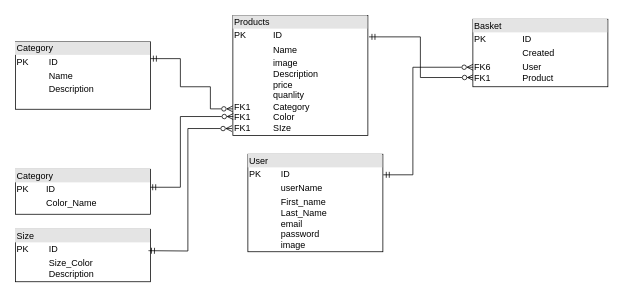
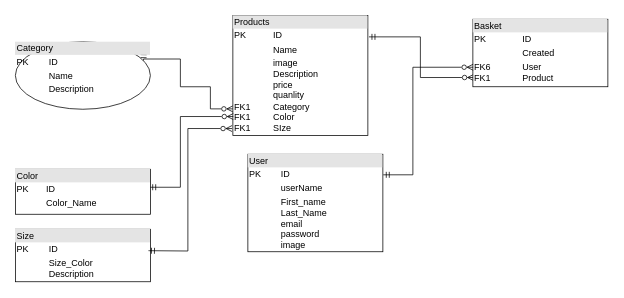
  <mxCell id="0" />
  <mxCell id="1" parent="0" />
  <mxCell id="2" style="edgeStyle=orthogonalEdgeStyle;rounded=0;orthogonalLoop=1;jettySize=auto;html=1;entryX=0;entryY=0.778;entryDx=0;entryDy=0;exitX=1;exitY=0.25;exitDx=0;exitDy=0;entryPerimeter=0;endArrow=ERzeroToMany;endFill=0;startArrow=ERmandOne;startFill=0;" edge="1" parent="1" source="8" target="4"><mxGeometry relative="1" as="geometry"><mxPoint x="210" y="87.5" as="sourcePoint" /><mxPoint x="278.56" y="143.24" as="targetPoint" /><Array as="points"><mxPoint x="240" y="78" /><mxPoint x="240" y="115" /><mxPoint x="280" y="115" /><mxPoint x="280" y="145" /><mxPoint x="310" y="145" /></Array></mxGeometry></mxCell>
  <mxCell id="3" value="" style="edgeStyle=orthogonalEdgeStyle;rounded=0;orthogonalLoop=1;jettySize=auto;html=1;entryX=0.005;entryY=0.863;entryDx=0;entryDy=0;entryPerimeter=0;endArrow=ERzeroToMany;endFill=0;startArrow=ERmandOne;startFill=0;exitX=1.008;exitY=0.178;exitDx=0;exitDy=0;exitPerimeter=0;" edge="1" parent="1" source="4" target="5"><mxGeometry relative="1" as="geometry" /></mxCell>
  <mxCell id="4" value="&lt;div style=&quot;box-sizing:border-box;width:100%;background:#e4e4e4;padding:2px;&quot;&gt;Products&lt;/div&gt;&lt;table style=&quot;width:100%;font-size:1em;&quot; cellpadding=&quot;2&quot; cellspacing=&quot;0&quot;&gt;&lt;tbody&gt;&lt;tr&gt;&lt;td&gt;PK&lt;br&gt;&lt;/td&gt;&lt;td&gt;ID&lt;br&gt;&lt;/td&gt;&lt;/tr&gt;&lt;tr&gt;&lt;td&gt;&lt;br&gt;&lt;/td&gt;&lt;td&gt;Name&lt;/td&gt;&lt;/tr&gt;&lt;tr&gt;&lt;td&gt;&lt;br&gt;&lt;br&gt;FK1&lt;br&gt;FK1&lt;br&gt;FK1&lt;/td&gt;&lt;td&gt;image&lt;br&gt;Description&lt;br&gt;price&lt;br&gt;quanlity&lt;br&gt;Category&lt;br&gt;Color&lt;br&gt;SIze&lt;br&gt;&lt;br&gt;&lt;br&gt;&lt;/td&gt;&lt;/tr&gt;&lt;/tbody&gt;&lt;/table&gt;" style="verticalAlign=top;align=left;overflow=fill;html=1;whiteSpace=wrap;" vertex="1" parent="1"><mxGeometry x="310" y="20" width="180" height="160" as="geometry" /></mxCell>
  <mxCell id="5" value="&lt;div style=&quot;box-sizing:border-box;width:100%;background:#e4e4e4;padding:2px;&quot;&gt;Basket&lt;/div&gt;&lt;table style=&quot;width:100%;font-size:1em;&quot; cellpadding=&quot;2&quot; cellspacing=&quot;0&quot;&gt;&lt;tbody&gt;&lt;tr&gt;&lt;td&gt;PK&lt;/td&gt;&lt;td&gt;ID&lt;/td&gt;&lt;/tr&gt;&lt;tr&gt;&lt;td&gt;&lt;br&gt;&lt;/td&gt;&lt;td&gt;Created&lt;/td&gt;&lt;/tr&gt;&lt;tr&gt;&lt;td&gt;FK6&lt;br&gt;FK1&lt;br&gt;&lt;/td&gt;&lt;td&gt;User&lt;br&gt;Product&lt;/td&gt;&lt;/tr&gt;&lt;/tbody&gt;&lt;/table&gt;" style="verticalAlign=top;align=left;overflow=fill;html=1;whiteSpace=wrap;" vertex="1" parent="1"><mxGeometry x="630" y="25" width="180" height="90" as="geometry" /></mxCell>
  <mxCell id="6" value="" style="edgeStyle=orthogonalEdgeStyle;rounded=0;orthogonalLoop=1;jettySize=auto;html=1;entryX=0.002;entryY=0.711;entryDx=0;entryDy=0;entryPerimeter=0;endArrow=ERzeroToMany;endFill=0;startArrow=ERmandOne;startFill=0;exitX=1.003;exitY=0.211;exitDx=0;exitDy=0;exitPerimeter=0;" edge="1" parent="1" source="7" target="5"><mxGeometry relative="1" as="geometry"><Array as="points"><mxPoint x="550" y="232" /><mxPoint x="550" y="89" /></Array></mxGeometry></mxCell>
  <mxCell id="7" value="&lt;div style=&quot;box-sizing:border-box;width:100%;background:#e4e4e4;padding:2px;&quot;&gt;User&lt;/div&gt;&lt;table style=&quot;width:100%;font-size:1em;&quot; cellpadding=&quot;2&quot; cellspacing=&quot;0&quot;&gt;&lt;tbody&gt;&lt;tr&gt;&lt;td&gt;PK&lt;/td&gt;&lt;td&gt;ID&lt;/td&gt;&lt;/tr&gt;&lt;tr&gt;&lt;td&gt;&lt;br&gt;&lt;/td&gt;&lt;td&gt;userName&lt;/td&gt;&lt;/tr&gt;&lt;tr&gt;&lt;td&gt;&lt;/td&gt;&lt;td&gt;First_name&lt;br&gt;Last_Name&lt;br&gt;email&lt;br&gt;password&lt;br&gt;image&lt;/td&gt;&lt;/tr&gt;&lt;/tbody&gt;&lt;/table&gt;" style="verticalAlign=top;align=left;overflow=fill;html=1;whiteSpace=wrap;" vertex="1" parent="1"><mxGeometry x="330" y="205" width="180" height="130" as="geometry" /></mxCell>
- <mxCell id="8" value="&lt;div style=&quot;box-sizing:border-box;width:100%;background:#e4e4e4;padding:2px;&quot;&gt;Category&lt;/div&gt;&lt;table style=&quot;width:100%;font-size:1em;&quot; cellpadding=&quot;2&quot; cellspacing=&quot;0&quot;&gt;&lt;tbody&gt;&lt;tr&gt;&lt;td&gt;PK&lt;/td&gt;&lt;td&gt;ID&lt;/td&gt;&lt;/tr&gt;&lt;tr&gt;&lt;td&gt;&lt;br&gt;&lt;/td&gt;&lt;td&gt;Name&lt;br&gt;&lt;/td&gt;&lt;/tr&gt;&lt;tr&gt;&lt;td&gt;&lt;/td&gt;&lt;td&gt;Description&lt;/td&gt;&lt;/tr&gt;&lt;/tbody&gt;&lt;/table&gt;" style="verticalAlign=top;align=left;overflow=fill;html=1;whiteSpace=wrap;" vertex="1" parent="1"><mxGeometry x="20" y="55" width="180" height="90" as="geometry" /></mxCell>
+ <mxCell id="8" value="&lt;div style=&quot;box-sizing:border-box;width:100%;background:#e4e4e4;padding:2px;&quot;&gt;Category&lt;/div&gt;&lt;table style=&quot;width:100%;font-size:1em;&quot; cellpadding=&quot;2&quot; cellspacing=&quot;0&quot;&gt;&lt;tbody&gt;&lt;tr&gt;&lt;td&gt;PK&lt;/td&gt;&lt;td&gt;ID&lt;/td&gt;&lt;/tr&gt;&lt;tr&gt;&lt;td&gt;&lt;br&gt;&lt;/td&gt;&lt;td&gt;Name&lt;br&gt;&lt;/td&gt;&lt;/tr&gt;&lt;tr&gt;&lt;td&gt;&lt;/td&gt;&lt;td&gt;Description&lt;/td&gt;&lt;/tr&gt;&lt;/tbody&gt;&lt;/table&gt;" style="ellipse;verticalAlign=top;align=left;overflow=fill;html=1;whiteSpace=wrap;" vertex="1" parent="1"><mxGeometry x="20" y="55" width="180" height="90" as="geometry" /></mxCell>
  <mxCell id="9" value="" style="edgeStyle=orthogonalEdgeStyle;rounded=0;orthogonalLoop=1;jettySize=auto;html=1;entryX=0.003;entryY=0.842;entryDx=0;entryDy=0;entryPerimeter=0;endArrow=ERzeroToMany;endFill=0;startArrow=ERmandOne;startFill=0;exitX=0.995;exitY=0.4;exitDx=0;exitDy=0;exitPerimeter=0;" edge="1" parent="1" source="10" target="4"><mxGeometry relative="1" as="geometry"><Array as="points"><mxPoint x="240" y="249" /><mxPoint x="240" y="155" /></Array></mxGeometry></mxCell>
- <mxCell id="10" value="&lt;div style=&quot;box-sizing:border-box;width:100%;background:#e4e4e4;padding:2px;&quot;&gt;Category&lt;/div&gt;&lt;table style=&quot;width:100%;font-size:1em;&quot; cellpadding=&quot;2&quot; cellspacing=&quot;0&quot;&gt;&lt;tbody&gt;&lt;tr&gt;&lt;td&gt;PK&lt;/td&gt;&lt;td&gt;ID&lt;/td&gt;&lt;/tr&gt;&lt;tr&gt;&lt;td&gt;&lt;br&gt;&lt;/td&gt;&lt;td&gt;Color_Name&lt;br&gt;&lt;/td&gt;&lt;/tr&gt;&lt;tr&gt;&lt;td&gt;&lt;/td&gt;&lt;td&gt;&lt;br&gt;&lt;/td&gt;&lt;/tr&gt;&lt;/tbody&gt;&lt;/table&gt;" style="verticalAlign=top;align=left;overflow=fill;html=1;whiteSpace=wrap;" vertex="1" parent="1"><mxGeometry x="20" y="225" width="180" height="60" as="geometry" /></mxCell>
+ <mxCell id="10" value="&lt;div style=&quot;box-sizing:border-box;width:100%;background:#e4e4e4;padding:2px;&quot;&gt;Color&lt;/div&gt;&lt;table style=&quot;width:100%;font-size:1em;&quot; cellpadding=&quot;2&quot; cellspacing=&quot;0&quot;&gt;&lt;tbody&gt;&lt;tr&gt;&lt;td&gt;PK&lt;/td&gt;&lt;td&gt;ID&lt;/td&gt;&lt;/tr&gt;&lt;tr&gt;&lt;td&gt;&lt;br&gt;&lt;/td&gt;&lt;td&gt;Color_Name&lt;br&gt;&lt;/td&gt;&lt;/tr&gt;&lt;tr&gt;&lt;td&gt;&lt;/td&gt;&lt;td&gt;&lt;br&gt;&lt;/td&gt;&lt;/tr&gt;&lt;/tbody&gt;&lt;/table&gt;" style="verticalAlign=top;align=left;overflow=fill;html=1;whiteSpace=wrap;" vertex="1" parent="1"><mxGeometry x="20" y="225" width="180" height="60" as="geometry" /></mxCell>
  <mxCell id="11" value="&lt;div style=&quot;box-sizing:border-box;width:100%;background:#e4e4e4;padding:2px;&quot;&gt;Size&lt;/div&gt;&lt;table style=&quot;width:100%;font-size:1em;&quot; cellpadding=&quot;2&quot; cellspacing=&quot;0&quot;&gt;&lt;tbody&gt;&lt;tr&gt;&lt;td&gt;PK&lt;/td&gt;&lt;td&gt;ID&lt;/td&gt;&lt;/tr&gt;&lt;tr&gt;&lt;td&gt;&lt;br&gt;&lt;/td&gt;&lt;td&gt;Size_Color&lt;br&gt;Description&lt;/td&gt;&lt;/tr&gt;&lt;tr&gt;&lt;td&gt;&lt;/td&gt;&lt;td&gt;&lt;br&gt;&lt;/td&gt;&lt;/tr&gt;&lt;/tbody&gt;&lt;/table&gt;" style="verticalAlign=top;align=left;overflow=fill;html=1;whiteSpace=wrap;" vertex="1" parent="1"><mxGeometry x="20" y="305" width="180" height="70" as="geometry" /></mxCell>
  <mxCell id="12" value="" style="edgeStyle=orthogonalEdgeStyle;rounded=0;orthogonalLoop=1;jettySize=auto;html=1;entryX=-0.006;entryY=0.942;entryDx=0;entryDy=0;entryPerimeter=0;endArrow=ERzeroToMany;endFill=0;startArrow=ERmandOne;startFill=0;exitX=0.986;exitY=0.408;exitDx=0;exitDy=0;exitPerimeter=0;" edge="1" parent="1" source="11" target="4"><mxGeometry relative="1" as="geometry"><mxPoint x="199" y="325" as="sourcePoint" /><mxPoint x="321" y="235" as="targetPoint" /><Array as="points"><mxPoint x="199" y="334" /><mxPoint x="250" y="334" /><mxPoint x="250" y="171" /></Array></mxGeometry></mxCell>
